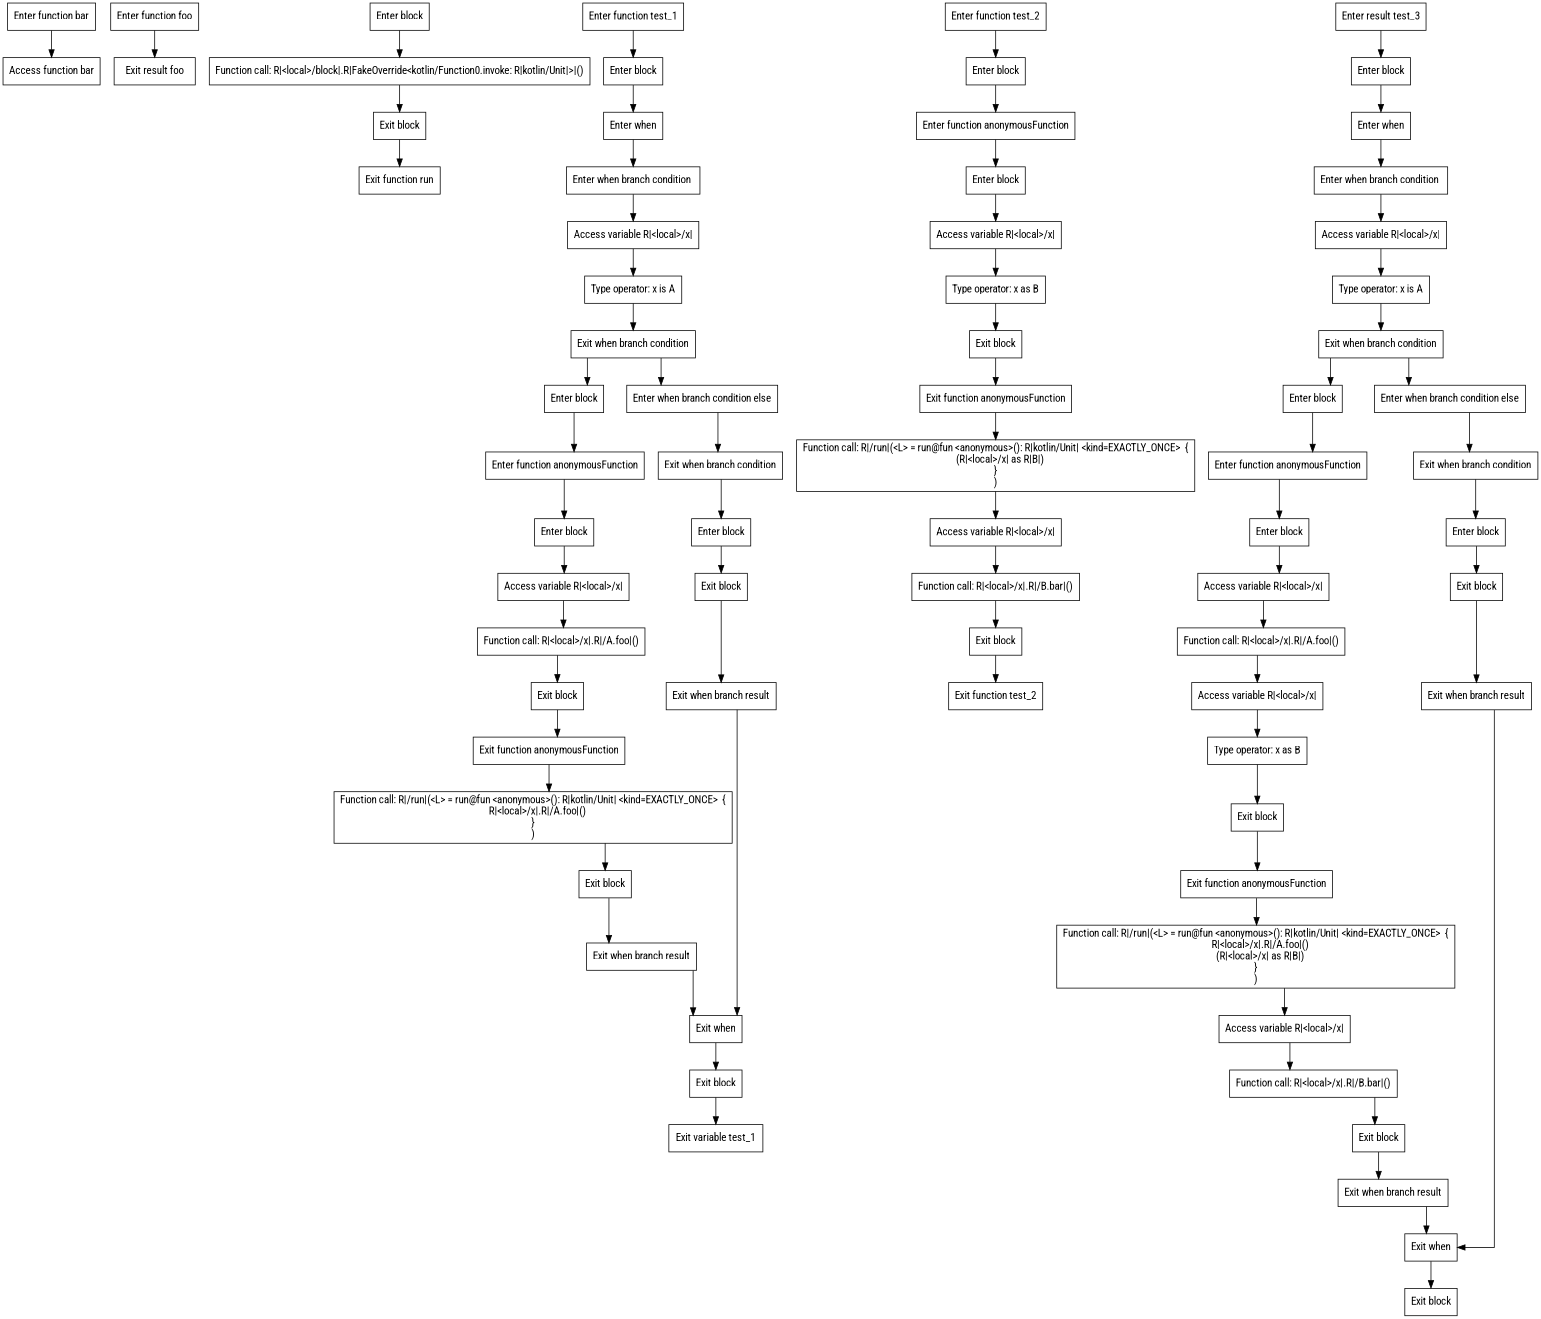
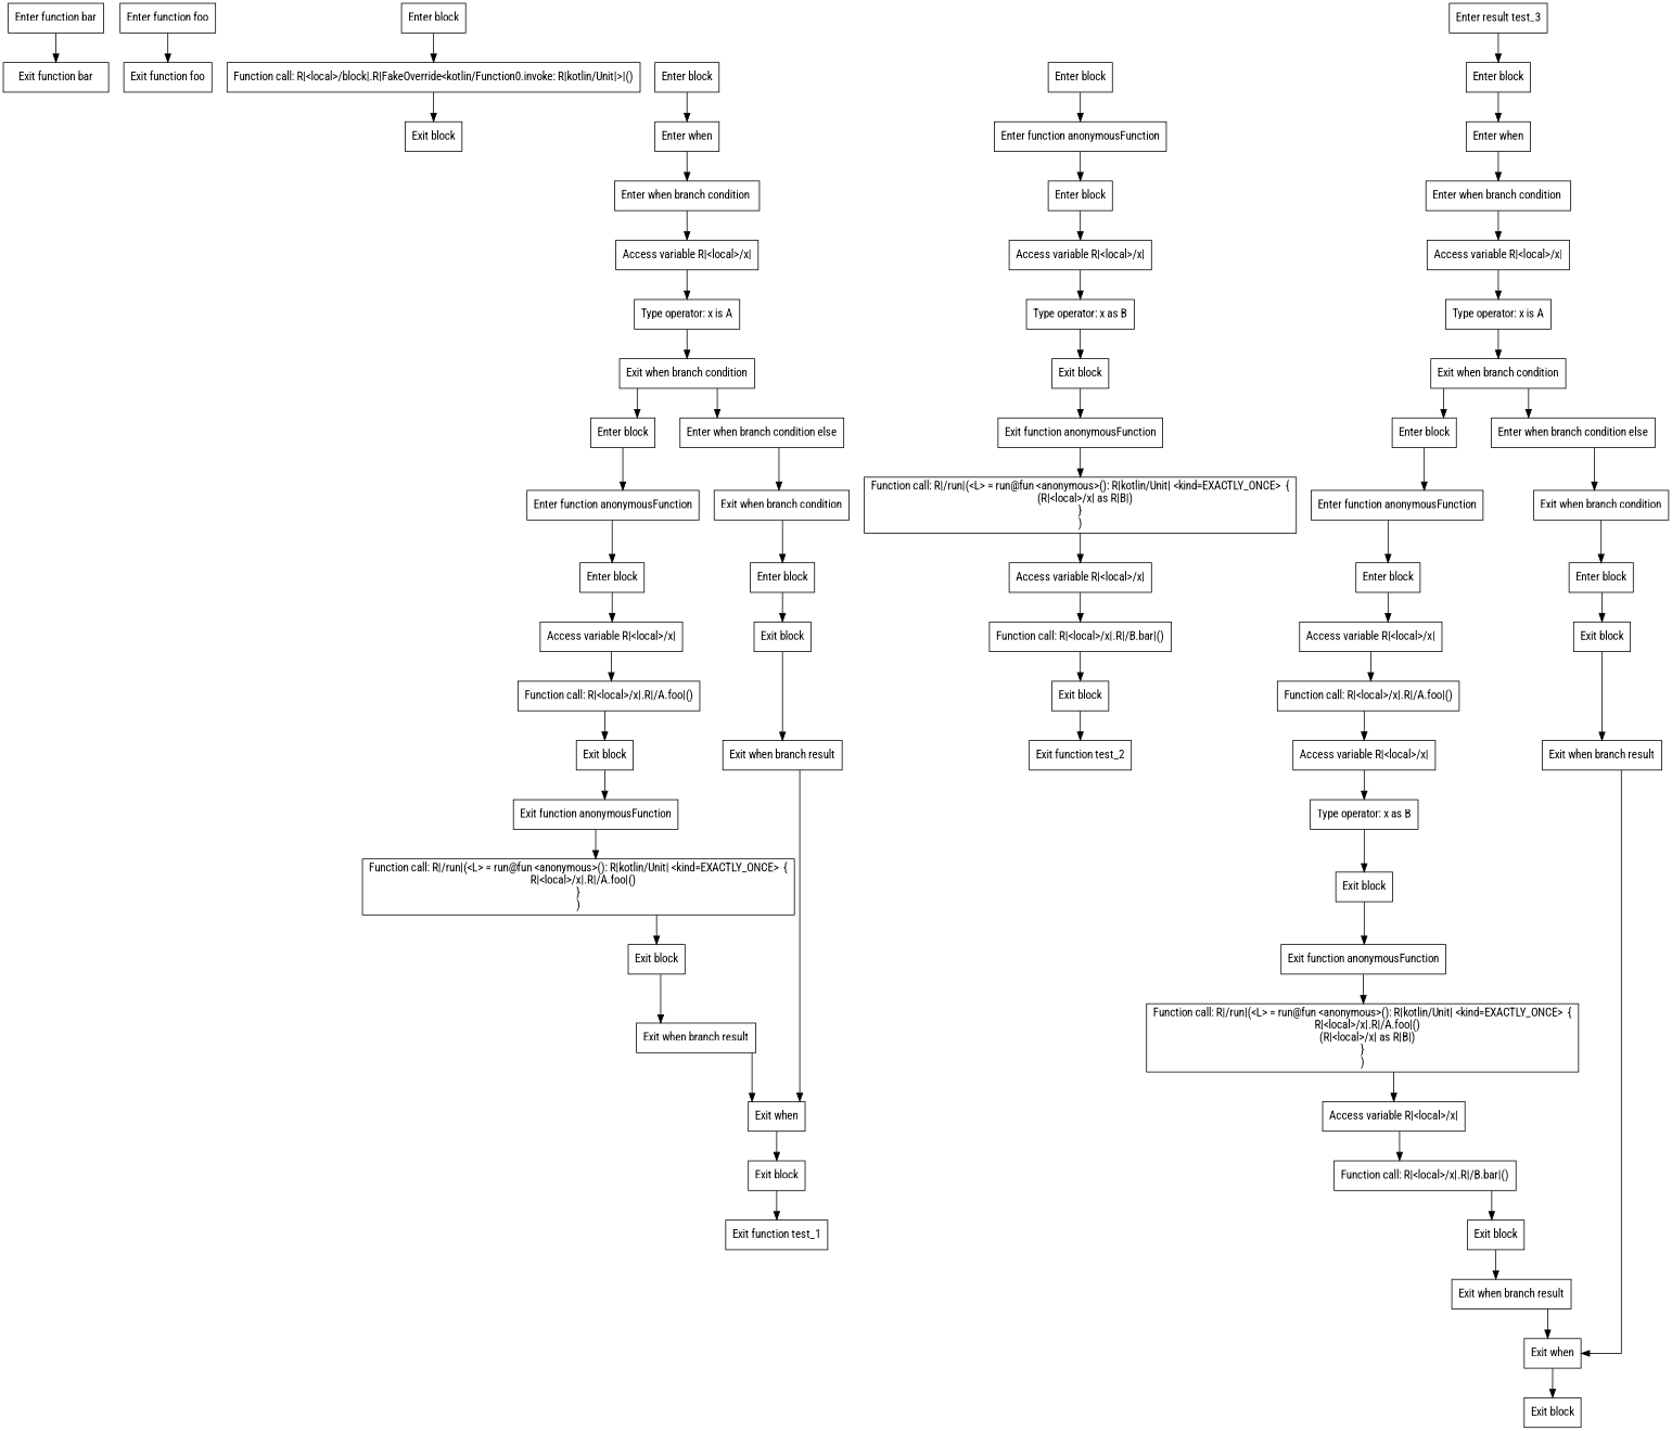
  digraph {
    fontname="Roboto Condensed"
    splines=ortho
    node [fontname="Roboto Condensed" shape=box]
    edge [fontname="Roboto Condensed"]
    n1 [label="Enter function bar"]
-   n2 [label="Access function bar"]
+   n2 [label="Exit function bar"]
    n3 [label="Enter function foo"]
-   n4 [label="Exit result foo"]
+   n4 [label="Exit function foo"]
    n5 [label="Enter block"]
    n6 [label="Function call: R|<local>/block|.R|FakeOverride<kotlin/Function0.invoke: R|kotlin/Unit|>|()"]
    n7 [label="Exit block"]
-   n8 [label="Exit function run"]
-   n9 [label="Enter function test_1"]
    n10 [label="Enter block"]
    n11 [label="Enter when"]
    n12 [label="Enter when branch condition "]
    n13 [label="Access variable R|<local>/x|"]
    n14 [label="Type operator: x is A"]
    n15 [label="Exit when branch condition"]
    n16 [label="Enter block"]
    n17 [label="Enter when branch condition else"]
    n18 [label="Enter function anonymousFunction"]
    n19 [label="Enter block"]
    n20 [label="Access variable R|<local>/x|"]
    n21 [label="Function call: R|<local>/x|.R|/A.foo|()"]
    n22 [label="Exit block"]
    n23 [label="Exit function anonymousFunction"]
    n24 [label="Function call: R|/run|(<L> = run@fun <anonymous>(): R|kotlin/Unit| <kind=EXACTLY_ONCE>  {\n    R|<local>/x|.R|/A.foo|()\n}\n)"]
    n25 [label="Exit block"]
    n26 [label="Exit when branch result"]
    n27 [label="Exit when"]
    n28 [label="Exit when branch condition"]
    n29 [label="Enter block"]
    n30 [label="Exit block"]
    n31 [label="Exit when branch result"]
    n32 [label="Exit block"]
-   n33 [label="Exit variable test_1"]
-   n34 [label="Enter function test_2"]
+   n33 [label="Exit function test_1"]
    n35 [label="Enter block"]
    n36 [label="Enter function anonymousFunction"]
    n37 [label="Enter block"]
    n38 [label="Access variable R|<local>/x|"]
    n39 [label="Type operator: x as B"]
    n40 [label="Exit block"]
    n41 [label="Exit function anonymousFunction"]
    n42 [label="Function call: R|/run|(<L> = run@fun <anonymous>(): R|kotlin/Unit| <kind=EXACTLY_ONCE>  {\n    (R|<local>/x| as R|B|)\n}\n)"]
    n43 [label="Access variable R|<local>/x|"]
    n44 [label="Function call: R|<local>/x|.R|/B.bar|()"]
    n45 [label="Exit block"]
    n46 [label="Exit function test_2"]
    n47 [label="Enter result test_3"]
    n48 [label="Enter block"]
    n49 [label="Enter when"]
    n50 [label="Enter when branch condition "]
    n51 [label="Access variable R|<local>/x|"]
    n52 [label="Type operator: x is A"]
    n53 [label="Exit when branch condition"]
    n54 [label="Enter block"]
    n55 [label="Enter when branch condition else"]
    n56 [label="Enter function anonymousFunction"]
    n57 [label="Enter block"]
    n58 [label="Access variable R|<local>/x|"]
    n59 [label="Function call: R|<local>/x|.R|/A.foo|()"]
    n60 [label="Access variable R|<local>/x|"]
    n61 [label="Type operator: x as B"]
    n62 [label="Exit block"]
    n63 [label="Exit function anonymousFunction"]
    n64 [label="Function call: R|/run|(<L> = run@fun <anonymous>(): R|kotlin/Unit| <kind=EXACTLY_ONCE>  {\n    R|<local>/x|.R|/A.foo|()\n    (R|<local>/x| as R|B|)\n}\n)"]
    n65 [label="Access variable R|<local>/x|"]
    n66 [label="Function call: R|<local>/x|.R|/B.bar|()"]
    n67 [label="Exit block"]
    n68 [label="Exit when branch result"]
    n69 [label="Exit when"]
    n70 [label="Exit when branch condition"]
    n71 [label="Enter block"]
    n72 [label="Exit block"]
    n73 [label="Exit when branch result"]
    n74 [label="Exit block"]
    subgraph sub_1 {
      n1
      n2
    }
    subgraph sub_2 {
      n3
      n4
    }
    subgraph sub_3 {
      n5
      n6
      n7
-     n8
    }
    subgraph sub_4 {
-     n9
      n10
      n11
      n12
      n13
      n14
      n15
      n16
      n17
      n18
      n19
      n20
      n21
      n22
      n23
      n24
      n25
      n26
      n27
      n28
      n29
      n30
      n31
      n32
      n33
    }
    subgraph sub_5 {
-     n34
      n35
      n36
      n37
      n38
      n39
      n40
      n41
      n42
      n43
      n44
      n45
      n46
    }
    subgraph sub_6 {
      n47
      n48
      n49
      n50
      n51
      n52
      n53
      n54
      n55
      n56
      n57
      n58
      n59
      n60
      n61
      n62
      n63
      n64
      n65
      n66
      n67
      n68
      n69
      n70
      n71
      n72
      n73
      n74
    }
    n1 -> n2
    n3 -> n4
    n5 -> n6
    n6 -> n7
-   n7 -> n8
-   n9 -> n10
    n10 -> n11
    n11 -> n12
    n12 -> n13
    n13 -> n14
    n14 -> n15
    n15 -> n16
    n15 -> n17
    n16 -> n18
    n17 -> n28
    n18 -> n19
    n19 -> n20
    n20 -> n21
    n21 -> n22
    n22 -> n23
    n23 -> n24
    n24 -> n25
    n25 -> n26
    n26 -> n27
    n27 -> n32
    n28 -> n29
    n29 -> n30
    n30 -> n31
    n31 -> n27
    n32 -> n33
-   n34 -> n35
    n35 -> n36
    n36 -> n37
    n37 -> n38
    n38 -> n39
    n39 -> n40
    n40 -> n41
    n41 -> n42
    n42 -> n43
    n43 -> n44
    n44 -> n45
    n45 -> n46
    n47 -> n48
    n48 -> n49
    n49 -> n50
    n50 -> n51
    n51 -> n52
    n52 -> n53
    n53 -> n54
    n53 -> n55
    n54 -> n56
    n55 -> n70
    n56 -> n57
    n57 -> n58
    n58 -> n59
    n59 -> n60
    n60 -> n61
    n61 -> n62
    n62 -> n63
    n63 -> n64
    n64 -> n65
    n65 -> n66
    n66 -> n67
    n67 -> n68
    n68 -> n69
    n69 -> n74
    n70 -> n71
    n71 -> n72
    n72 -> n73
    n73 -> n69
  }
